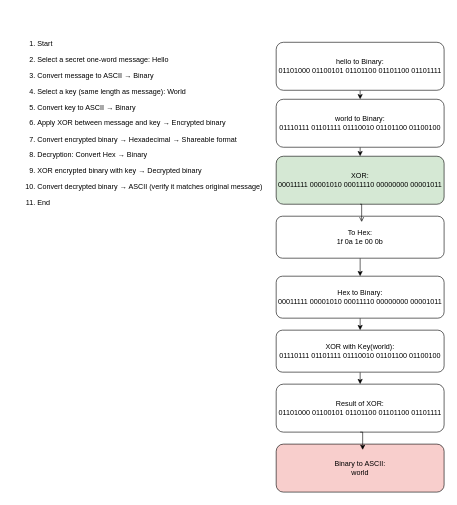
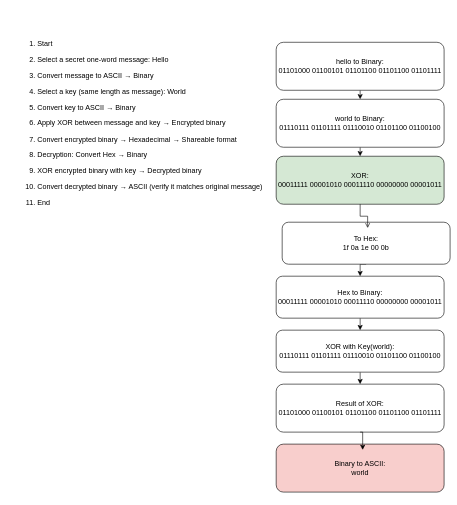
  <mxCell id="0" />
  <mxCell id="1" parent="0" />
  <mxCell id="2" value="&lt;ol&gt;&lt;li data-end=&quot;232&quot; data-start=&quot;222&quot;&gt;&lt;p data-end=&quot;232&quot; data-start=&quot;225&quot;&gt;Start&lt;/p&gt;&lt;/li&gt;&lt;li data-end=&quot;270&quot; data-start=&quot;233&quot;&gt;&lt;p data-end=&quot;270&quot; data-start=&quot;236&quot;&gt;Select a secret one-word message: Hello&lt;/p&gt;&lt;/li&gt;&lt;li data-end=&quot;309&quot; data-start=&quot;271&quot;&gt;&lt;p data-end=&quot;309&quot; data-start=&quot;274&quot;&gt;Convert message to ASCII → Binary&lt;/p&gt;&lt;/li&gt;&lt;li data-end=&quot;352&quot; data-start=&quot;310&quot;&gt;&lt;p data-end=&quot;352&quot; data-start=&quot;313&quot;&gt;Select a key (same length as message): World&lt;/p&gt;&lt;/li&gt;&lt;li data-end=&quot;387&quot; data-start=&quot;353&quot;&gt;&lt;p data-end=&quot;387&quot; data-start=&quot;356&quot;&gt;Convert key to ASCII → Binary&lt;/p&gt;&lt;/li&gt;&lt;li data-end=&quot;445&quot; data-start=&quot;388&quot;&gt;&lt;p data-end=&quot;445&quot; data-start=&quot;391&quot;&gt;Apply XOR between message and key → Encrypted binary&lt;/p&gt;&lt;/li&gt;&lt;li data-end=&quot;508&quot; data-start=&quot;446&quot;&gt;&lt;p data-end=&quot;508&quot; data-start=&quot;449&quot;&gt;Convert encrypted binary → Hexadecimal → Shareable format&lt;/p&gt;&lt;/li&gt;&lt;li data-end=&quot;546&quot; data-start=&quot;509&quot;&gt;&lt;p data-end=&quot;546&quot; data-start=&quot;512&quot;&gt;Decryption: Convert Hex → Binary&lt;/p&gt;&lt;/li&gt;&lt;li data-end=&quot;600&quot; data-start=&quot;547&quot;&gt;&lt;p data-end=&quot;600&quot; data-start=&quot;550&quot;&gt;XOR encrypted binary with key → Decrypted binary&lt;/p&gt;&lt;/li&gt;&lt;li data-end=&quot;676&quot; data-start=&quot;601&quot;&gt;&lt;p data-end=&quot;676&quot; data-start=&quot;605&quot;&gt;Convert decrypted binary → ASCII (verify it matches original message)&lt;/p&gt;&lt;/li&gt;&lt;li data-end=&quot;684&quot; data-start=&quot;677&quot;&gt;&lt;p data-end=&quot;684&quot; data-start=&quot;681&quot;&gt;End&lt;/p&gt;&lt;/li&gt;&lt;/ol&gt;" style="text;strokeColor=none;fillColor=none;html=1;whiteSpace=wrap;verticalAlign=middle;overflow=hidden;" vertex="1" parent="1"><mxGeometry x="20" y="20" width="430" height="370" as="geometry" /></mxCell>
  <mxCell id="3" style="edgeStyle=orthogonalEdgeStyle;rounded=0;orthogonalLoop=1;jettySize=auto;html=1;exitX=0.5;exitY=1;exitDx=0;exitDy=0;entryX=0.5;entryY=0;entryDx=0;entryDy=0;" edge="1" parent="1" source="4" target="6"><mxGeometry relative="1" as="geometry" /></mxCell>
  <mxCell id="4" value="hello to Binary:&lt;br&gt;01101000 01100101 01101100 01101100 01101111" style="rounded=1;whiteSpace=wrap;html=1;" vertex="1" parent="1"><mxGeometry x="460" y="70" width="280" height="80" as="geometry" /></mxCell>
  <mxCell id="5" style="edgeStyle=orthogonalEdgeStyle;rounded=0;orthogonalLoop=1;jettySize=auto;html=1;exitX=0.5;exitY=1;exitDx=0;exitDy=0;entryX=0.5;entryY=0;entryDx=0;entryDy=0;" edge="1" parent="1" source="6" target="7"><mxGeometry relative="1" as="geometry" /></mxCell>
  <mxCell id="6" value="world to Binary:&lt;br&gt;01110111 01101111 01110010 01101100 01100100" style="rounded=1;whiteSpace=wrap;html=1;" vertex="1" parent="1"><mxGeometry x="460" y="165" width="280" height="80" as="geometry" /></mxCell>
  <mxCell id="7" value="XOR:&lt;br&gt;00011111 00001010 00011110 00000000 00001011" style="rounded=1;whiteSpace=wrap;html=1;fillColor=#d5e8d4;" vertex="1" parent="1"><mxGeometry x="460" y="260" width="280" height="80" as="geometry" /></mxCell>
  <mxCell id="8" style="edgeStyle=orthogonalEdgeStyle;rounded=0;orthogonalLoop=1;jettySize=auto;html=1;exitX=0.5;exitY=1;exitDx=0;exitDy=0;entryX=0.5;entryY=0;entryDx=0;entryDy=0;" edge="1" parent="1" source="9" target="11"><mxGeometry relative="1" as="geometry" /></mxCell>
- <mxCell id="9" value="To Hex:&lt;div&gt;1f 0a 1e 00 0b&lt;/div&gt;" style="rounded=1;whiteSpace=wrap;html=1;" vertex="1" parent="1"><mxGeometry x="460" y="360" width="280" height="70" as="geometry" /></mxCell>
+ <mxCell id="9" value="To Hex:&lt;div&gt;1f 0a 1e 00 0b&lt;/div&gt;" style="rounded=1;whiteSpace=wrap;html=1;" vertex="1" parent="1"><mxGeometry x="470" y="370" width="280" height="70" as="geometry" /></mxCell>
  <mxCell id="10" style="edgeStyle=orthogonalEdgeStyle;rounded=0;orthogonalLoop=1;jettySize=auto;html=1;exitX=0.5;exitY=1;exitDx=0;exitDy=0;entryX=0.5;entryY=0;entryDx=0;entryDy=0;" edge="1" parent="1" source="11" target="13"><mxGeometry relative="1" as="geometry" /></mxCell>
  <mxCell id="11" value="Hex to Binary:&lt;br&gt;00011111 00001010 00011110 00000000 00001011" style="rounded=1;whiteSpace=wrap;html=1;" vertex="1" parent="1"><mxGeometry x="460" y="460" width="280" height="70" as="geometry" /></mxCell>
  <mxCell id="12" style="edgeStyle=orthogonalEdgeStyle;rounded=0;orthogonalLoop=1;jettySize=auto;html=1;exitX=0.5;exitY=1;exitDx=0;exitDy=0;entryX=0.5;entryY=0;entryDx=0;entryDy=0;" edge="1" parent="1" source="13" target="14"><mxGeometry relative="1" as="geometry" /></mxCell>
  <mxCell id="13" value="XOR with Key(world):&lt;br&gt;01110111 01101111 01110010 01101100 01100100" style="rounded=1;whiteSpace=wrap;html=1;" vertex="1" parent="1"><mxGeometry x="460" y="550" width="280" height="70" as="geometry" /></mxCell>
  <mxCell id="14" value="Result of XOR:&lt;br&gt;01101000 01100101 01101100 01101100 01101111" style="rounded=1;whiteSpace=wrap;html=1;" vertex="1" parent="1"><mxGeometry x="460" y="640" width="280" height="80" as="geometry" /></mxCell>
  <mxCell id="15" value="Binary to ASCII:&lt;div&gt;world&lt;/div&gt;" style="rounded=1;whiteSpace=wrap;html=1;fillColor=#f8cecc;" vertex="1" parent="1"><mxGeometry x="460" y="740" width="280" height="80" as="geometry" /></mxCell>
  <mxCell id="16" style="edgeStyle=orthogonalEdgeStyle;rounded=0;orthogonalLoop=1;jettySize=auto;html=1;exitX=0.5;exitY=1;exitDx=0;exitDy=0;entryX=0.509;entryY=0.137;entryDx=0;entryDy=0;entryPerimeter=0;endArrow=open;" edge="1" parent="1" source="7" target="9"><mxGeometry relative="1" as="geometry" /></mxCell>
  <mxCell id="17" style="edgeStyle=orthogonalEdgeStyle;rounded=0;orthogonalLoop=1;jettySize=auto;html=1;exitX=0.5;exitY=1;exitDx=0;exitDy=0;entryX=0.515;entryY=0.12;entryDx=0;entryDy=0;entryPerimeter=0;" edge="1" parent="1" source="14" target="15"><mxGeometry relative="1" as="geometry" /></mxCell>
